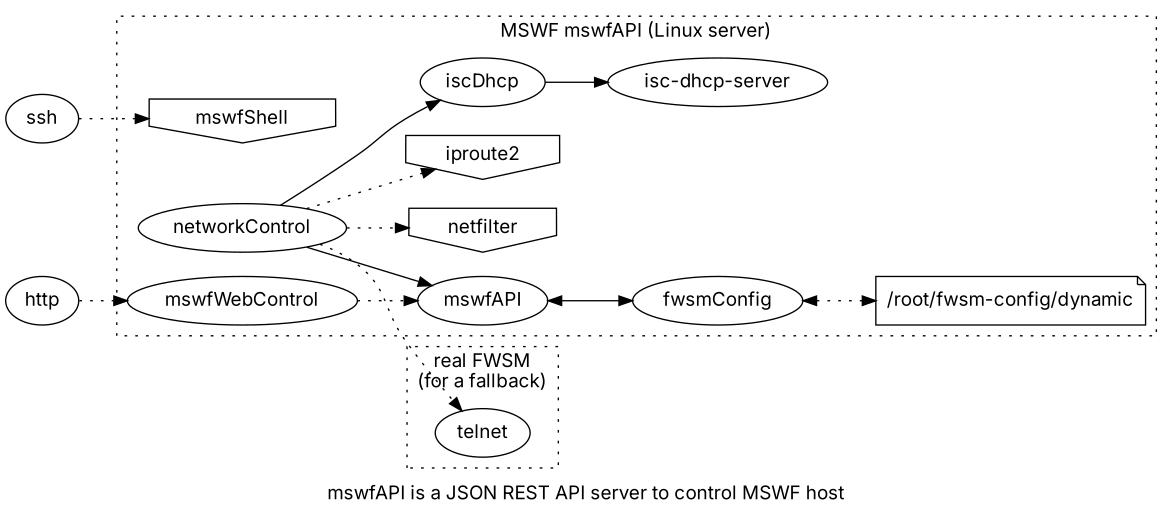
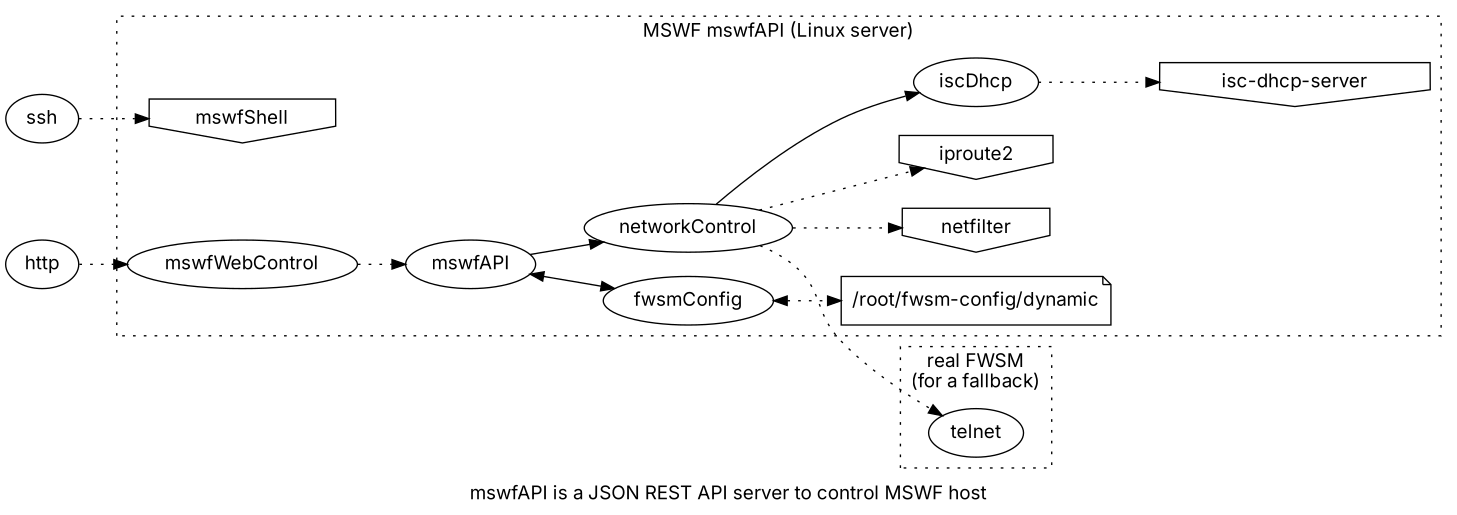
  digraph {
    fontname=Inter
    label="mswfAPI is a JSON REST API server to control MSWF host"
    rankdir=LR
    node [fontname=Inter]
    edge [fontname=Inter style=dotted]
    n1 [label="/root/fwsm-config/dynamic" shape=note]
    netfilter [shape=invhouse]
    iproute2 [shape=invhouse]
-   n4 [label="isc-dhcp-server" shape=ellipse]
+   n4 [label="isc-dhcp-server" shape=invhouse]
    mswfShell [shape=invhouse]
    mswfAPI
    fwsmConfig
    networkControl
    mswfWebControl
    iscDhcp
    n11 [label=telnet]
    ssh
    http
    subgraph cluster_1 {
      label="MSWF mswfAPI (Linux server)"
      style=dotted
      n1
      netfilter
      iproute2
      n4
      mswfShell
      mswfAPI
      fwsmConfig
      networkControl
      mswfWebControl
      iscDhcp
    }
    subgraph cluster_2 {
      label="real FWSM\n(for a fallback)"
      style=dotted
      n11
    }
    mswfAPI -> fwsmConfig [dir=both style=""]
-   networkControl -> mswfAPI [style=""]
+   mswfAPI -> networkControl [style=""]
    fwsmConfig -> n1 [dir=both]
    networkControl -> netfilter
    networkControl -> iproute2
    networkControl -> iscDhcp [style=""]
    networkControl -> n11
    mswfWebControl -> mswfAPI
-   iscDhcp -> n4 [style=solid]
+   iscDhcp -> n4
    ssh -> mswfShell
    http -> mswfWebControl
  }
